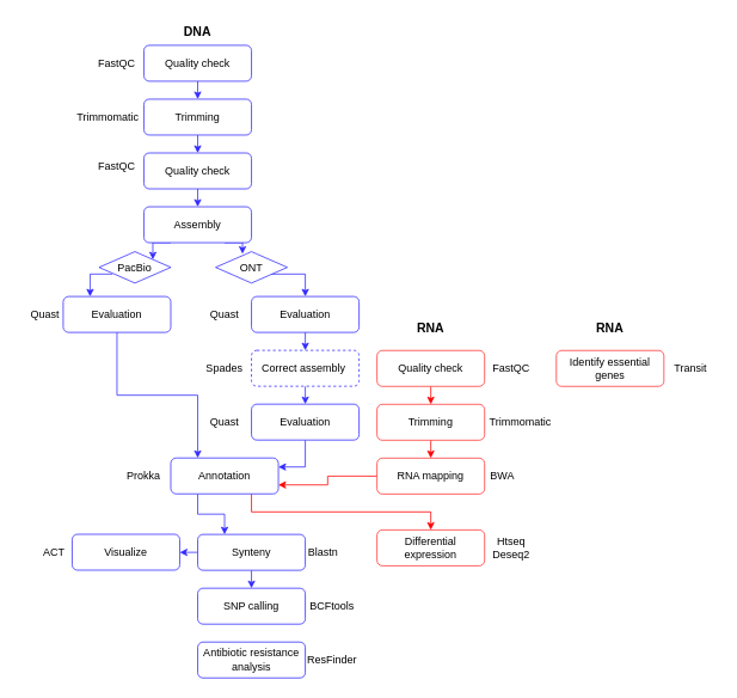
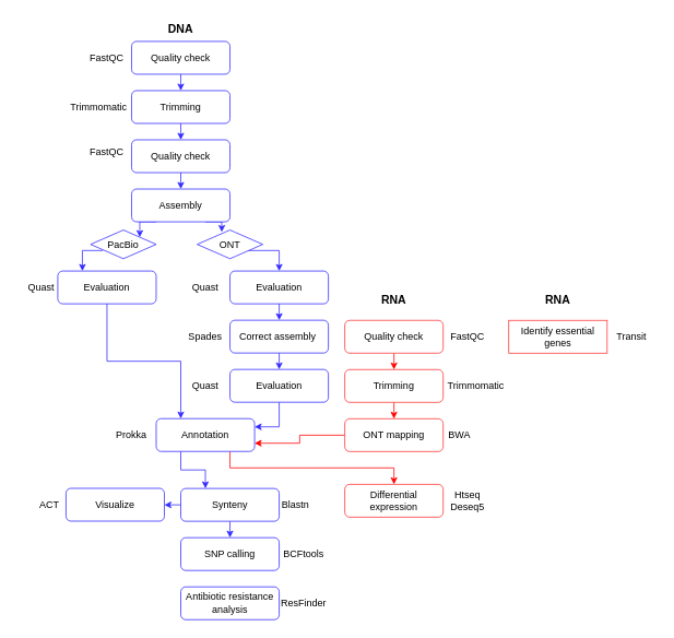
  <mxCell id="0" />
  <mxCell id="1" parent="0" />
  <mxCell id="2" value="" style="rhombus;whiteSpace=wrap;html=1;strokeColor=#3029FF;" vertex="1" parent="1"><mxGeometry x="110" y="280" width="80" height="35" as="geometry" /></mxCell>
  <mxCell id="3" style="edgeStyle=orthogonalEdgeStyle;rounded=0;orthogonalLoop=1;jettySize=auto;html=1;exitX=0.5;exitY=1;exitDx=0;exitDy=0;entryX=0.5;entryY=0;entryDx=0;entryDy=0;strokeColor=#3029FF;" edge="1" parent="1" source="4" target="6"><mxGeometry relative="1" as="geometry" /></mxCell>
  <mxCell id="4" value="Quality check" style="rounded=1;whiteSpace=wrap;html=1;fontSize=12;glass=0;strokeWidth=1;shadow=0;strokeColor=#3029FF;" parent="1" vertex="1"><mxGeometry x="160" y="50" width="120" height="40" as="geometry" /></mxCell>
  <mxCell id="5" style="edgeStyle=orthogonalEdgeStyle;rounded=0;orthogonalLoop=1;jettySize=auto;html=1;exitX=0.5;exitY=1;exitDx=0;exitDy=0;entryX=0.5;entryY=0;entryDx=0;entryDy=0;strokeColor=#3029FF;" edge="1" parent="1" source="6" target="8"><mxGeometry relative="1" as="geometry" /></mxCell>
  <mxCell id="6" value="Trimming" style="rounded=1;whiteSpace=wrap;html=1;fontSize=12;glass=0;strokeWidth=1;shadow=0;strokeColor=#3029FF;" vertex="1" parent="1"><mxGeometry x="160" y="110" width="120" height="40" as="geometry" /></mxCell>
  <mxCell id="7" style="edgeStyle=orthogonalEdgeStyle;rounded=0;orthogonalLoop=1;jettySize=auto;html=1;exitX=0.5;exitY=1;exitDx=0;exitDy=0;entryX=0.5;entryY=0;entryDx=0;entryDy=0;strokeColor=#3029FF;" edge="1" parent="1" source="8" target="11"><mxGeometry relative="1" as="geometry" /></mxCell>
  <mxCell id="8" value="Quality check" style="rounded=1;whiteSpace=wrap;html=1;fontSize=12;glass=0;strokeWidth=1;shadow=0;strokeColor=#3029FF;" vertex="1" parent="1"><mxGeometry x="160" y="170" width="120" height="40" as="geometry" /></mxCell>
  <mxCell id="9" style="edgeStyle=orthogonalEdgeStyle;rounded=0;orthogonalLoop=1;jettySize=auto;html=1;exitX=0.25;exitY=1;exitDx=0;exitDy=0;entryX=1;entryY=0;entryDx=0;entryDy=0;strokeColor=#3029FF;" edge="1" parent="1" source="11" target="2"><mxGeometry relative="1" as="geometry" /></mxCell>
  <mxCell id="10" style="edgeStyle=orthogonalEdgeStyle;rounded=0;orthogonalLoop=1;jettySize=auto;html=1;exitX=0.75;exitY=1;exitDx=0;exitDy=0;entryX=0.25;entryY=0;entryDx=0;entryDy=0;strokeColor=#3029FF;" edge="1" parent="1" source="11" target="45"><mxGeometry relative="1" as="geometry" /></mxCell>
  <mxCell id="11" value="Assembly" style="rounded=1;whiteSpace=wrap;html=1;fontSize=12;glass=0;strokeWidth=1;shadow=0;strokeColor=#3029FF;" vertex="1" parent="1"><mxGeometry x="160" y="230" width="120" height="40" as="geometry" /></mxCell>
  <mxCell id="12" style="edgeStyle=orthogonalEdgeStyle;rounded=0;orthogonalLoop=1;jettySize=auto;html=1;exitX=0.5;exitY=1;exitDx=0;exitDy=0;entryX=0.5;entryY=0;entryDx=0;entryDy=0;strokeColor=#3029FF;" edge="1" parent="1" source="13" target="15"><mxGeometry relative="1" as="geometry" /></mxCell>
  <mxCell id="13" value="Evaluation" style="rounded=1;whiteSpace=wrap;html=1;fontSize=12;glass=0;strokeWidth=1;shadow=0;strokeColor=#3029FF;" vertex="1" parent="1"><mxGeometry x="280" y="330" width="120" height="40" as="geometry" /></mxCell>
  <mxCell id="14" style="edgeStyle=orthogonalEdgeStyle;rounded=0;orthogonalLoop=1;jettySize=auto;html=1;exitX=0.5;exitY=1;exitDx=0;exitDy=0;entryX=0.5;entryY=0;entryDx=0;entryDy=0;strokeColor=#3029FF;" edge="1" parent="1" source="15" target="21"><mxGeometry relative="1" as="geometry" /></mxCell>
- <mxCell id="15" value="Correct assembly&amp;nbsp;" style="rounded=1;whiteSpace=wrap;html=1;fontSize=12;glass=0;strokeWidth=1;shadow=0;strokeColor=#3029FF;dashed=1;" vertex="1" parent="1"><mxGeometry x="280" y="390" width="120" height="40" as="geometry" /></mxCell>
+ <mxCell id="15" value="Correct assembly&amp;nbsp;" style="rounded=1;whiteSpace=wrap;html=1;fontSize=12;glass=0;strokeWidth=1;shadow=0;strokeColor=#3029FF;" vertex="1" parent="1"><mxGeometry x="280" y="390" width="120" height="40" as="geometry" /></mxCell>
  <mxCell id="16" value="FastQC" style="text;html=1;strokeColor=none;fillColor=none;align=center;verticalAlign=middle;whiteSpace=wrap;rounded=0;strokeWidth=0;" vertex="1" parent="1"><mxGeometry x="100" y="55" width="60" height="30" as="geometry" /></mxCell>
  <mxCell id="17" value="FastQC" style="text;html=1;strokeColor=none;fillColor=none;align=center;verticalAlign=middle;whiteSpace=wrap;rounded=0;strokeWidth=0;" vertex="1" parent="1"><mxGeometry x="100" y="170" width="60" height="30" as="geometry" /></mxCell>
  <mxCell id="18" value="Trimmomatic" style="text;html=1;strokeColor=none;fillColor=none;align=center;verticalAlign=middle;whiteSpace=wrap;rounded=0;strokeWidth=0;" vertex="1" parent="1"><mxGeometry x="90" y="115" width="60" height="30" as="geometry" /></mxCell>
  <mxCell id="19" value="Quast" style="text;html=1;strokeColor=none;fillColor=none;align=center;verticalAlign=middle;whiteSpace=wrap;rounded=0;strokeWidth=0;" vertex="1" parent="1"><mxGeometry x="220" y="335" width="60" height="30" as="geometry" /></mxCell>
  <mxCell id="20" style="edgeStyle=orthogonalEdgeStyle;rounded=0;orthogonalLoop=1;jettySize=auto;html=1;entryX=1;entryY=0.25;entryDx=0;entryDy=0;strokeColor=#3029FF;" edge="1" parent="1" source="21" target="24"><mxGeometry relative="1" as="geometry" /></mxCell>
  <mxCell id="21" value="Evaluation" style="rounded=1;whiteSpace=wrap;html=1;fontSize=12;glass=0;strokeWidth=1;shadow=0;strokeColor=#3029FF;" vertex="1" parent="1"><mxGeometry x="280" y="450" width="120" height="40" as="geometry" /></mxCell>
  <mxCell id="22" style="edgeStyle=orthogonalEdgeStyle;rounded=0;orthogonalLoop=1;jettySize=auto;html=1;exitX=0.75;exitY=1;exitDx=0;exitDy=0;entryX=0.5;entryY=0;entryDx=0;entryDy=0;strokeColor=#FF0000;" edge="1" parent="1" source="24" target="47"><mxGeometry relative="1" as="geometry" /></mxCell>
  <mxCell id="23" style="edgeStyle=orthogonalEdgeStyle;rounded=0;orthogonalLoop=1;jettySize=auto;html=1;exitX=0.25;exitY=1;exitDx=0;exitDy=0;entryX=0.25;entryY=0;entryDx=0;entryDy=0;strokeColor=#3029FF;" edge="1" parent="1" source="24" target="53"><mxGeometry relative="1" as="geometry" /></mxCell>
  <mxCell id="24" value="Annotation" style="rounded=1;whiteSpace=wrap;html=1;fontSize=12;glass=0;strokeWidth=1;shadow=0;strokeColor=#3029FF;" vertex="1" parent="1"><mxGeometry x="190" y="510" width="120" height="40" as="geometry" /></mxCell>
  <mxCell id="25" value="Quast" style="text;html=1;strokeColor=none;fillColor=none;align=center;verticalAlign=middle;whiteSpace=wrap;rounded=0;strokeWidth=0;" vertex="1" parent="1"><mxGeometry x="220" y="455" width="60" height="30" as="geometry" /></mxCell>
  <mxCell id="26" value="Spades" style="text;html=1;strokeColor=none;fillColor=none;align=center;verticalAlign=middle;whiteSpace=wrap;rounded=0;strokeWidth=0;" vertex="1" parent="1"><mxGeometry x="220" y="395" width="60" height="30" as="geometry" /></mxCell>
  <mxCell id="27" value="Prokka" style="text;html=1;strokeColor=none;fillColor=none;align=center;verticalAlign=middle;whiteSpace=wrap;rounded=0;strokeWidth=0;" vertex="1" parent="1"><mxGeometry x="130" y="515" width="60" height="30" as="geometry" /></mxCell>
  <mxCell id="28" value="DNA" style="text;html=1;strokeColor=none;fillColor=none;align=center;verticalAlign=middle;whiteSpace=wrap;rounded=0;strokeWidth=0;fontStyle=1;fontSize=14;" vertex="1" parent="1"><mxGeometry x="190" y="20" width="60" height="30" as="geometry" /></mxCell>
  <mxCell id="29" value="RNA" style="text;html=1;strokeColor=none;fillColor=none;align=center;verticalAlign=middle;whiteSpace=wrap;rounded=0;strokeWidth=0;fontStyle=1;fontSize=14;" vertex="1" parent="1"><mxGeometry x="450" y="350.17" width="60" height="30" as="geometry" /></mxCell>
  <mxCell id="30" style="edgeStyle=orthogonalEdgeStyle;rounded=0;orthogonalLoop=1;jettySize=auto;html=1;exitX=0.5;exitY=1;exitDx=0;exitDy=0;entryX=0.5;entryY=0;entryDx=0;entryDy=0;strokeColor=#FF0000;" edge="1" parent="1" source="31" target="35"><mxGeometry relative="1" as="geometry" /></mxCell>
  <mxCell id="31" value="Quality check" style="rounded=1;whiteSpace=wrap;html=1;fontSize=12;glass=0;strokeWidth=1;shadow=0;strokeColor=#FF3333;" vertex="1" parent="1"><mxGeometry x="420" y="390.17" width="120" height="40" as="geometry" /></mxCell>
  <mxCell id="32" value="FastQC" style="text;html=1;strokeColor=none;fillColor=none;align=center;verticalAlign=middle;whiteSpace=wrap;rounded=0;strokeWidth=0;" vertex="1" parent="1"><mxGeometry x="540" y="395.17" width="60" height="30" as="geometry" /></mxCell>
  <mxCell id="33" value="Trimmomatic" style="text;html=1;strokeColor=none;fillColor=none;align=center;verticalAlign=middle;whiteSpace=wrap;rounded=0;strokeWidth=0;" vertex="1" parent="1"><mxGeometry x="550" y="455.17" width="60" height="30" as="geometry" /></mxCell>
  <mxCell id="34" style="edgeStyle=orthogonalEdgeStyle;rounded=0;orthogonalLoop=1;jettySize=auto;html=1;exitX=0.5;exitY=1;exitDx=0;exitDy=0;entryX=0.5;entryY=0;entryDx=0;entryDy=0;strokeColor=#FF0000;" edge="1" parent="1" source="35" target="37"><mxGeometry relative="1" as="geometry" /></mxCell>
  <mxCell id="35" value="Trimming" style="rounded=1;whiteSpace=wrap;html=1;fontSize=12;glass=0;strokeWidth=1;shadow=0;strokeColor=#FF3333;" vertex="1" parent="1"><mxGeometry x="420" y="450.17" width="120" height="40" as="geometry" /></mxCell>
  <mxCell id="36" style="edgeStyle=orthogonalEdgeStyle;rounded=0;orthogonalLoop=1;jettySize=auto;html=1;entryX=1;entryY=0.75;entryDx=0;entryDy=0;strokeColor=#FF0000;" edge="1" parent="1" source="37" target="24"><mxGeometry relative="1" as="geometry" /></mxCell>
- <mxCell id="37" value="RNA mapping" style="rounded=1;whiteSpace=wrap;html=1;fontSize=12;glass=0;strokeWidth=1;shadow=0;strokeColor=#FF3333;" vertex="1" parent="1"><mxGeometry x="420" y="510.17" width="120" height="40" as="geometry" /></mxCell>
+ <mxCell id="37" value="ONT mapping" style="rounded=1;whiteSpace=wrap;html=1;fontSize=12;glass=0;strokeWidth=1;shadow=0;strokeColor=#FF3333;" vertex="1" parent="1"><mxGeometry x="420" y="510.17" width="120" height="40" as="geometry" /></mxCell>
  <mxCell id="38" value="BWA" style="text;html=1;strokeColor=none;fillColor=none;align=center;verticalAlign=middle;whiteSpace=wrap;rounded=0;strokeWidth=0;" vertex="1" parent="1"><mxGeometry x="530" y="515.17" width="60" height="30" as="geometry" /></mxCell>
  <mxCell id="39" style="edgeStyle=orthogonalEdgeStyle;rounded=0;orthogonalLoop=1;jettySize=auto;html=1;exitX=0;exitY=0.75;exitDx=0;exitDy=0;entryX=0.25;entryY=0;entryDx=0;entryDy=0;strokeColor=#3029FF;" edge="1" parent="1" source="40" target="43"><mxGeometry relative="1" as="geometry" /></mxCell>
  <mxCell id="40" value="PacBio" style="text;html=1;strokeColor=#FFFFFF;fillColor=none;align=center;verticalAlign=middle;whiteSpace=wrap;rounded=0;strokeWidth=0;" vertex="1" parent="1"><mxGeometry x="125" y="282.5" width="50" height="30" as="geometry" /></mxCell>
  <mxCell id="41" style="edgeStyle=orthogonalEdgeStyle;rounded=0;orthogonalLoop=1;jettySize=auto;html=1;exitX=1;exitY=0.75;exitDx=0;exitDy=0;strokeColor=#3029FF;" edge="1" parent="1" source="45" target="13"><mxGeometry relative="1" as="geometry" /></mxCell>
  <mxCell id="42" style="edgeStyle=orthogonalEdgeStyle;rounded=0;orthogonalLoop=1;jettySize=auto;html=1;exitX=0.5;exitY=1;exitDx=0;exitDy=0;entryX=0.25;entryY=0;entryDx=0;entryDy=0;strokeColor=#3029FF;" edge="1" parent="1" source="43" target="24"><mxGeometry relative="1" as="geometry"><mxPoint x="130" y="510" as="targetPoint" /><Array as="points"><mxPoint x="130" y="440" /><mxPoint x="220" y="440" /><mxPoint x="220" y="510" /></Array></mxGeometry></mxCell>
  <mxCell id="43" value="Evaluation" style="rounded=1;whiteSpace=wrap;html=1;fontSize=12;glass=0;strokeWidth=1;shadow=0;strokeColor=#3029FF;" vertex="1" parent="1"><mxGeometry x="70" y="330" width="120" height="40" as="geometry" /></mxCell>
  <mxCell id="44" value="" style="rhombus;whiteSpace=wrap;html=1;strokeColor=#3029FF;" vertex="1" parent="1"><mxGeometry x="240" y="280" width="80" height="35" as="geometry" /></mxCell>
  <mxCell id="45" value="ONT" style="text;html=1;strokeColor=#FFFFFF;fillColor=none;align=center;verticalAlign=middle;whiteSpace=wrap;rounded=0;gradientColor=default;strokeWidth=0;" vertex="1" parent="1"><mxGeometry x="260" y="282.5" width="40" height="30" as="geometry" /></mxCell>
  <mxCell id="46" value="Quast" style="text;html=1;strokeColor=none;fillColor=none;align=center;verticalAlign=middle;whiteSpace=wrap;rounded=0;strokeWidth=0;" vertex="1" parent="1"><mxGeometry x="20" y="335" width="60" height="30" as="geometry" /></mxCell>
  <mxCell id="47" value="Differential expression" style="rounded=1;whiteSpace=wrap;html=1;fontSize=12;glass=0;strokeWidth=1;shadow=0;strokeColor=#FF3333;" vertex="1" parent="1"><mxGeometry x="420" y="590.17" width="120" height="40" as="geometry" /></mxCell>
  <mxCell id="48" value="SNP calling" style="rounded=1;whiteSpace=wrap;html=1;fontSize=12;glass=0;strokeWidth=1;shadow=0;strokeColor=#3029FF;" vertex="1" parent="1"><mxGeometry x="220" y="655.17" width="120" height="40" as="geometry" /></mxCell>
  <mxCell id="49" value="Antibiotic resistance analysis" style="rounded=1;whiteSpace=wrap;html=1;fontSize=12;glass=0;strokeWidth=1;shadow=0;strokeColor=#3029FF;" vertex="1" parent="1"><mxGeometry x="220" y="715.17" width="120" height="40" as="geometry" /></mxCell>
  <mxCell id="50" style="edgeStyle=orthogonalEdgeStyle;rounded=0;orthogonalLoop=1;jettySize=auto;html=1;exitX=0.5;exitY=1;exitDx=0;exitDy=0;entryX=0.5;entryY=0;entryDx=0;entryDy=0;strokeColor=#3029FF;" edge="1" parent="1" source="53" target="48"><mxGeometry relative="1" as="geometry" /></mxCell>
  <mxCell id="51" style="edgeStyle=orthogonalEdgeStyle;rounded=0;orthogonalLoop=1;jettySize=auto;html=1;exitX=0.75;exitY=0;exitDx=0;exitDy=0;" edge="1" parent="1" source="53"><mxGeometry relative="1" as="geometry"><mxPoint x="310.167" y="595.003" as="targetPoint" /></mxGeometry></mxCell>
  <mxCell id="52" style="edgeStyle=orthogonalEdgeStyle;rounded=0;orthogonalLoop=1;jettySize=auto;html=1;exitX=0;exitY=0.5;exitDx=0;exitDy=0;entryX=1;entryY=0.5;entryDx=0;entryDy=0;strokeColor=#3029FF;" edge="1" parent="1" source="53" target="58"><mxGeometry relative="1" as="geometry" /></mxCell>
  <mxCell id="53" value="Synteny" style="rounded=1;whiteSpace=wrap;html=1;fontSize=12;glass=0;strokeWidth=1;shadow=0;strokeColor=#3029FF;" vertex="1" parent="1"><mxGeometry x="220" y="595.17" width="120" height="40" as="geometry" /></mxCell>
  <mxCell id="54" value="Blastn" style="text;html=1;strokeColor=none;fillColor=none;align=center;verticalAlign=middle;whiteSpace=wrap;rounded=0;strokeWidth=0;" vertex="1" parent="1"><mxGeometry x="330" y="600.17" width="60" height="30" as="geometry" /></mxCell>
  <mxCell id="55" value="BCFtools" style="text;html=1;strokeColor=none;fillColor=none;align=center;verticalAlign=middle;whiteSpace=wrap;rounded=0;strokeWidth=0;" vertex="1" parent="1"><mxGeometry x="340" y="660.17" width="60" height="30" as="geometry" /></mxCell>
  <mxCell id="56" value="ResFinder" style="text;html=1;strokeColor=none;fillColor=none;align=center;verticalAlign=middle;whiteSpace=wrap;rounded=0;strokeWidth=0;" vertex="1" parent="1"><mxGeometry x="340" y="720.17" width="60" height="30" as="geometry" /></mxCell>
- <mxCell id="57" value="Htseq&lt;br&gt;Deseq2" style="text;html=1;strokeColor=none;fillColor=none;align=center;verticalAlign=middle;whiteSpace=wrap;rounded=0;strokeWidth=0;" vertex="1" parent="1"><mxGeometry x="540" y="595.17" width="60" height="30" as="geometry" /></mxCell>
+ <mxCell id="57" value="Htseq&lt;br&gt;Deseq5" style="text;html=1;strokeColor=none;fillColor=none;align=center;verticalAlign=middle;whiteSpace=wrap;rounded=0;strokeWidth=0;" vertex="1" parent="1"><mxGeometry x="540" y="595.17" width="60" height="30" as="geometry" /></mxCell>
  <mxCell id="58" value="Visualize" style="rounded=1;whiteSpace=wrap;html=1;fontSize=12;glass=0;strokeWidth=1;shadow=0;strokeColor=#3029FF;" vertex="1" parent="1"><mxGeometry x="80" y="595" width="120" height="40" as="geometry" /></mxCell>
  <mxCell id="59" value="ACT" style="text;html=1;strokeColor=none;fillColor=none;align=center;verticalAlign=middle;whiteSpace=wrap;rounded=0;strokeWidth=0;" vertex="1" parent="1"><mxGeometry x="30" y="600.17" width="60" height="30" as="geometry" /></mxCell>
  <mxCell id="60" value="RNA" style="text;html=1;strokeColor=none;fillColor=none;align=center;verticalAlign=middle;whiteSpace=wrap;rounded=0;strokeWidth=0;fontStyle=1;fontSize=14;" vertex="1" parent="1"><mxGeometry x="650" y="350.17" width="60" height="30" as="geometry" /></mxCell>
- <mxCell id="61" value="Identify essential genes" style="rounded=1;whiteSpace=wrap;html=1;fontSize=12;glass=0;strokeWidth=1;shadow=0;strokeColor=#FF3333;" vertex="1" parent="1"><mxGeometry x="620" y="390.17" width="120" height="40" as="geometry" /></mxCell>
+ <mxCell id="61" value="Identify essential genes" style="whiteSpace=wrap;html=1;fontSize=12;glass=0;strokeWidth=1;shadow=0;strokeColor=#FF3333;rounded=0;" vertex="1" parent="1"><mxGeometry x="620" y="390.17" width="120" height="40" as="geometry" /></mxCell>
  <mxCell id="62" value="Transit" style="text;html=1;strokeColor=none;fillColor=none;align=center;verticalAlign=middle;whiteSpace=wrap;rounded=0;strokeWidth=0;" vertex="1" parent="1"><mxGeometry x="740" y="395.17" width="60" height="30" as="geometry" /></mxCell>
